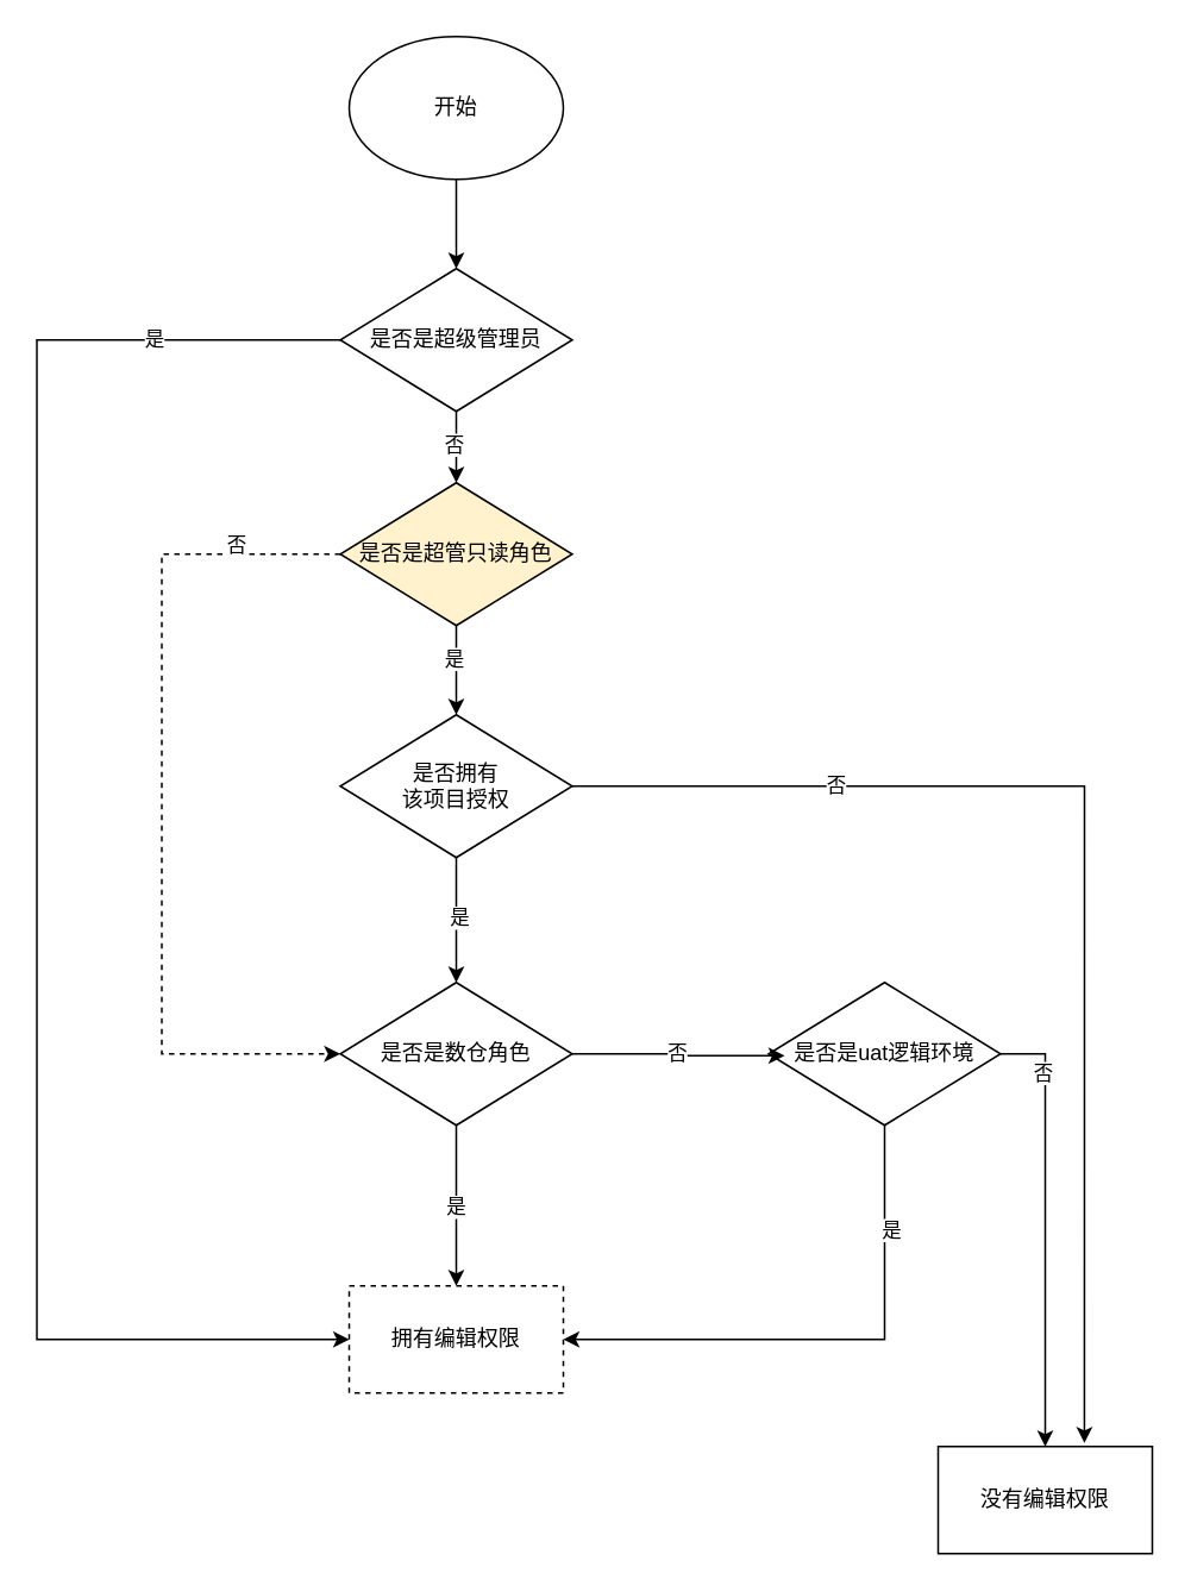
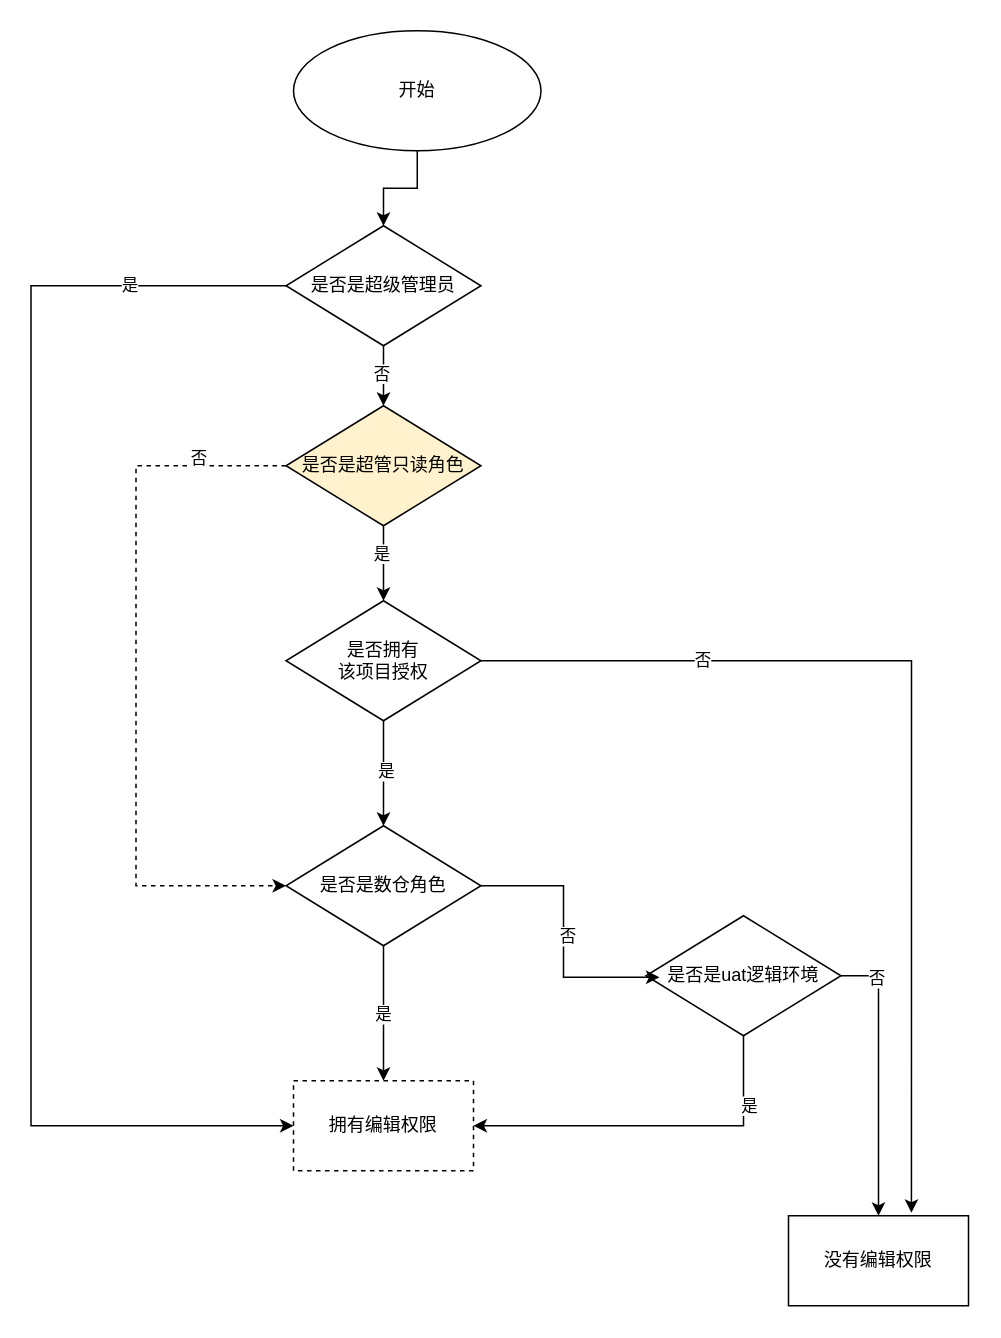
  <mxCell id="0" />
  <mxCell id="1" parent="0" />
  <mxCell id="2" style="edgeStyle=orthogonalEdgeStyle;rounded=0;orthogonalLoop=1;jettySize=auto;html=1;exitX=0.5;exitY=1;exitDx=0;exitDy=0;entryX=0.5;entryY=0;entryDx=0;entryDy=0;" edge="1" parent="1" source="3" target="8"><mxGeometry relative="1" as="geometry" /></mxCell>
- <mxCell id="3" value="开始" style="ellipse;whiteSpace=wrap;html=1;" vertex="1" parent="1"><mxGeometry x="195" y="20" width="120" height="80" as="geometry" /></mxCell>
+ <mxCell id="3" value="开始" style="ellipse;whiteSpace=wrap;html=1;" vertex="1" parent="1"><mxGeometry x="195" y="20" width="165" height="80" as="geometry" /></mxCell>
  <mxCell id="4" style="edgeStyle=orthogonalEdgeStyle;rounded=0;orthogonalLoop=1;jettySize=auto;html=1;exitX=0.5;exitY=1;exitDx=0;exitDy=0;entryX=0.5;entryY=0;entryDx=0;entryDy=0;" edge="1" parent="1" source="8" target="13"><mxGeometry relative="1" as="geometry" /></mxCell>
  <mxCell id="5" value="否" style="edgeLabel;html=1;align=center;verticalAlign=middle;resizable=0;points=[];" vertex="1" connectable="0" parent="4"><mxGeometry x="-0.1" y="-2" relative="1" as="geometry"><mxPoint as="offset" /></mxGeometry></mxCell>
  <mxCell id="6" style="edgeStyle=orthogonalEdgeStyle;rounded=0;orthogonalLoop=1;jettySize=auto;html=1;exitX=0;exitY=0.5;exitDx=0;exitDy=0;entryX=0;entryY=0.5;entryDx=0;entryDy=0;" edge="1" parent="1" source="8" target="25"><mxGeometry relative="1" as="geometry"><Array as="points"><mxPoint x="20" y="190" /><mxPoint x="20" y="750" /></Array></mxGeometry></mxCell>
  <mxCell id="7" value="是" style="edgeLabel;html=1;align=center;verticalAlign=middle;resizable=0;points=[];" vertex="1" connectable="0" parent="6"><mxGeometry x="-0.77" y="-1" relative="1" as="geometry"><mxPoint as="offset" /></mxGeometry></mxCell>
  <mxCell id="8" value="&lt;span style=&quot;color: rgb(0, 0, 0); font-family: Helvetica; font-size: 12px; font-style: normal; font-variant-ligatures: normal; font-variant-caps: normal; font-weight: 400; letter-spacing: normal; orphans: 2; text-align: center; text-indent: 0px; text-transform: none; widows: 2; word-spacing: 0px; -webkit-text-stroke-width: 0px; white-space: normal; background-color: rgb(251, 251, 251); text-decoration-thickness: initial; text-decoration-style: initial; text-decoration-color: initial; display: inline !important; float: none;&quot;&gt;是否是超级管理员&lt;/span&gt;" style="rhombus;whiteSpace=wrap;html=1;" vertex="1" parent="1"><mxGeometry x="190" y="150" width="130" height="80" as="geometry" /></mxCell>
  <mxCell id="9" style="edgeStyle=orthogonalEdgeStyle;rounded=0;orthogonalLoop=1;jettySize=auto;html=1;exitX=0.5;exitY=1;exitDx=0;exitDy=0;entryX=0.5;entryY=0;entryDx=0;entryDy=0;" edge="1" parent="1" source="13" target="16"><mxGeometry relative="1" as="geometry" /></mxCell>
  <mxCell id="10" value="是" style="edgeLabel;html=1;align=center;verticalAlign=middle;resizable=0;points=[];" vertex="1" connectable="0" parent="9"><mxGeometry x="-0.28" y="-2" relative="1" as="geometry"><mxPoint as="offset" /></mxGeometry></mxCell>
  <mxCell id="11" style="edgeStyle=orthogonalEdgeStyle;rounded=0;orthogonalLoop=1;jettySize=auto;html=1;exitX=0;exitY=0.5;exitDx=0;exitDy=0;entryX=0;entryY=0.5;entryDx=0;entryDy=0;dashed=1;" edge="1" parent="1" source="13" target="19"><mxGeometry relative="1" as="geometry"><Array as="points"><mxPoint x="90" y="310" /><mxPoint x="90" y="590" /></Array></mxGeometry></mxCell>
  <mxCell id="12" value="否" style="edgeLabel;html=1;align=center;verticalAlign=middle;resizable=0;points=[];" vertex="1" connectable="0" parent="11"><mxGeometry x="-0.754" y="-6" relative="1" as="geometry"><mxPoint as="offset" /></mxGeometry></mxCell>
  <mxCell id="13" value="是否是超管只读角色" style="rhombus;whiteSpace=wrap;html=1;fillColor=#fff2cc;" vertex="1" parent="1"><mxGeometry x="190" y="270" width="130" height="80" as="geometry" /></mxCell>
  <mxCell id="14" style="edgeStyle=orthogonalEdgeStyle;rounded=0;orthogonalLoop=1;jettySize=auto;html=1;exitX=0.5;exitY=1;exitDx=0;exitDy=0;entryX=0.5;entryY=0;entryDx=0;entryDy=0;" edge="1" parent="1" source="16" target="19"><mxGeometry relative="1" as="geometry" /></mxCell>
  <mxCell id="15" value="是" style="edgeLabel;html=1;align=center;verticalAlign=middle;resizable=0;points=[];" vertex="1" connectable="0" parent="14"><mxGeometry x="-0.057" y="1" relative="1" as="geometry"><mxPoint as="offset" /></mxGeometry></mxCell>
  <mxCell id="16" value="是否拥有&lt;div&gt;该项目授权&lt;/div&gt;" style="rhombus;whiteSpace=wrap;html=1;" vertex="1" parent="1"><mxGeometry x="190" y="400" width="130" height="80" as="geometry" /></mxCell>
  <mxCell id="17" style="edgeStyle=orthogonalEdgeStyle;rounded=0;orthogonalLoop=1;jettySize=auto;html=1;exitX=0.5;exitY=1;exitDx=0;exitDy=0;entryX=0.5;entryY=0;entryDx=0;entryDy=0;" edge="1" parent="1" source="19" target="25"><mxGeometry relative="1" as="geometry" /></mxCell>
  <mxCell id="18" value="是" style="edgeLabel;html=1;align=center;verticalAlign=middle;resizable=0;points=[];" vertex="1" connectable="0" parent="17"><mxGeometry y="-1" relative="1" as="geometry"><mxPoint as="offset" /></mxGeometry></mxCell>
  <mxCell id="19" value="是否是数仓角色" style="rhombus;whiteSpace=wrap;html=1;" vertex="1" parent="1"><mxGeometry x="190" y="550" width="130" height="80" as="geometry" /></mxCell>
  <mxCell id="20" style="edgeStyle=orthogonalEdgeStyle;rounded=0;orthogonalLoop=1;jettySize=auto;html=1;exitX=0.5;exitY=1;exitDx=0;exitDy=0;entryX=1;entryY=0.5;entryDx=0;entryDy=0;" edge="1" parent="1" source="24" target="25"><mxGeometry relative="1" as="geometry" /></mxCell>
  <mxCell id="21" value="是" style="edgeLabel;html=1;align=center;verticalAlign=middle;resizable=0;points=[];" vertex="1" connectable="0" parent="20"><mxGeometry x="-0.613" y="3" relative="1" as="geometry"><mxPoint as="offset" /></mxGeometry></mxCell>
  <mxCell id="22" style="edgeStyle=orthogonalEdgeStyle;rounded=0;orthogonalLoop=1;jettySize=auto;html=1;exitX=1;exitY=0.5;exitDx=0;exitDy=0;entryX=0.5;entryY=0;entryDx=0;entryDy=0;" edge="1" parent="1" source="24" target="28"><mxGeometry relative="1" as="geometry" /></mxCell>
  <mxCell id="23" value="否" style="edgeLabel;html=1;align=center;verticalAlign=middle;resizable=0;points=[];" vertex="1" connectable="0" parent="22"><mxGeometry x="-0.717" y="-2" relative="1" as="geometry"><mxPoint as="offset" /></mxGeometry></mxCell>
- <mxCell id="24" value="是否是uat逻辑环境" style="rhombus;whiteSpace=wrap;html=1;" vertex="1" parent="1"><mxGeometry x="430" y="550" width="130" height="80" as="geometry" /></mxCell>
+ <mxCell id="24" value="是否是uat逻辑环境" style="rhombus;whiteSpace=wrap;html=1;" vertex="1" parent="1"><mxGeometry x="430" y="610" width="130" height="80" as="geometry" /></mxCell>
  <mxCell id="25" value="拥有编辑权限" style="rounded=0;whiteSpace=wrap;html=1;dashed=1;" vertex="1" parent="1"><mxGeometry x="195" y="720" width="120" height="60" as="geometry" /></mxCell>
  <mxCell id="26" style="edgeStyle=orthogonalEdgeStyle;rounded=0;orthogonalLoop=1;jettySize=auto;html=1;exitX=1;exitY=0.5;exitDx=0;exitDy=0;entryX=0.069;entryY=0.513;entryDx=0;entryDy=0;entryPerimeter=0;" edge="1" parent="1" source="19" target="24"><mxGeometry relative="1" as="geometry" /></mxCell>
  <mxCell id="27" value="否" style="edgeLabel;html=1;align=center;verticalAlign=middle;resizable=0;points=[];" vertex="1" connectable="0" parent="26"><mxGeometry x="-0.02" y="2" relative="1" as="geometry"><mxPoint as="offset" /></mxGeometry></mxCell>
  <mxCell id="28" value="没有编辑权限" style="rounded=0;whiteSpace=wrap;html=1;" vertex="1" parent="1"><mxGeometry x="525" y="810" width="120" height="60" as="geometry" /></mxCell>
  <mxCell id="29" style="edgeStyle=orthogonalEdgeStyle;rounded=0;orthogonalLoop=1;jettySize=auto;html=1;exitX=1;exitY=0.5;exitDx=0;exitDy=0;entryX=0.683;entryY=-0.033;entryDx=0;entryDy=0;entryPerimeter=0;" edge="1" parent="1" source="16" target="28"><mxGeometry relative="1" as="geometry" /></mxCell>
  <mxCell id="30" value="否" style="edgeLabel;html=1;align=center;verticalAlign=middle;resizable=0;points=[];" vertex="1" connectable="0" parent="29"><mxGeometry x="-0.551" y="1" relative="1" as="geometry"><mxPoint as="offset" /></mxGeometry></mxCell>
